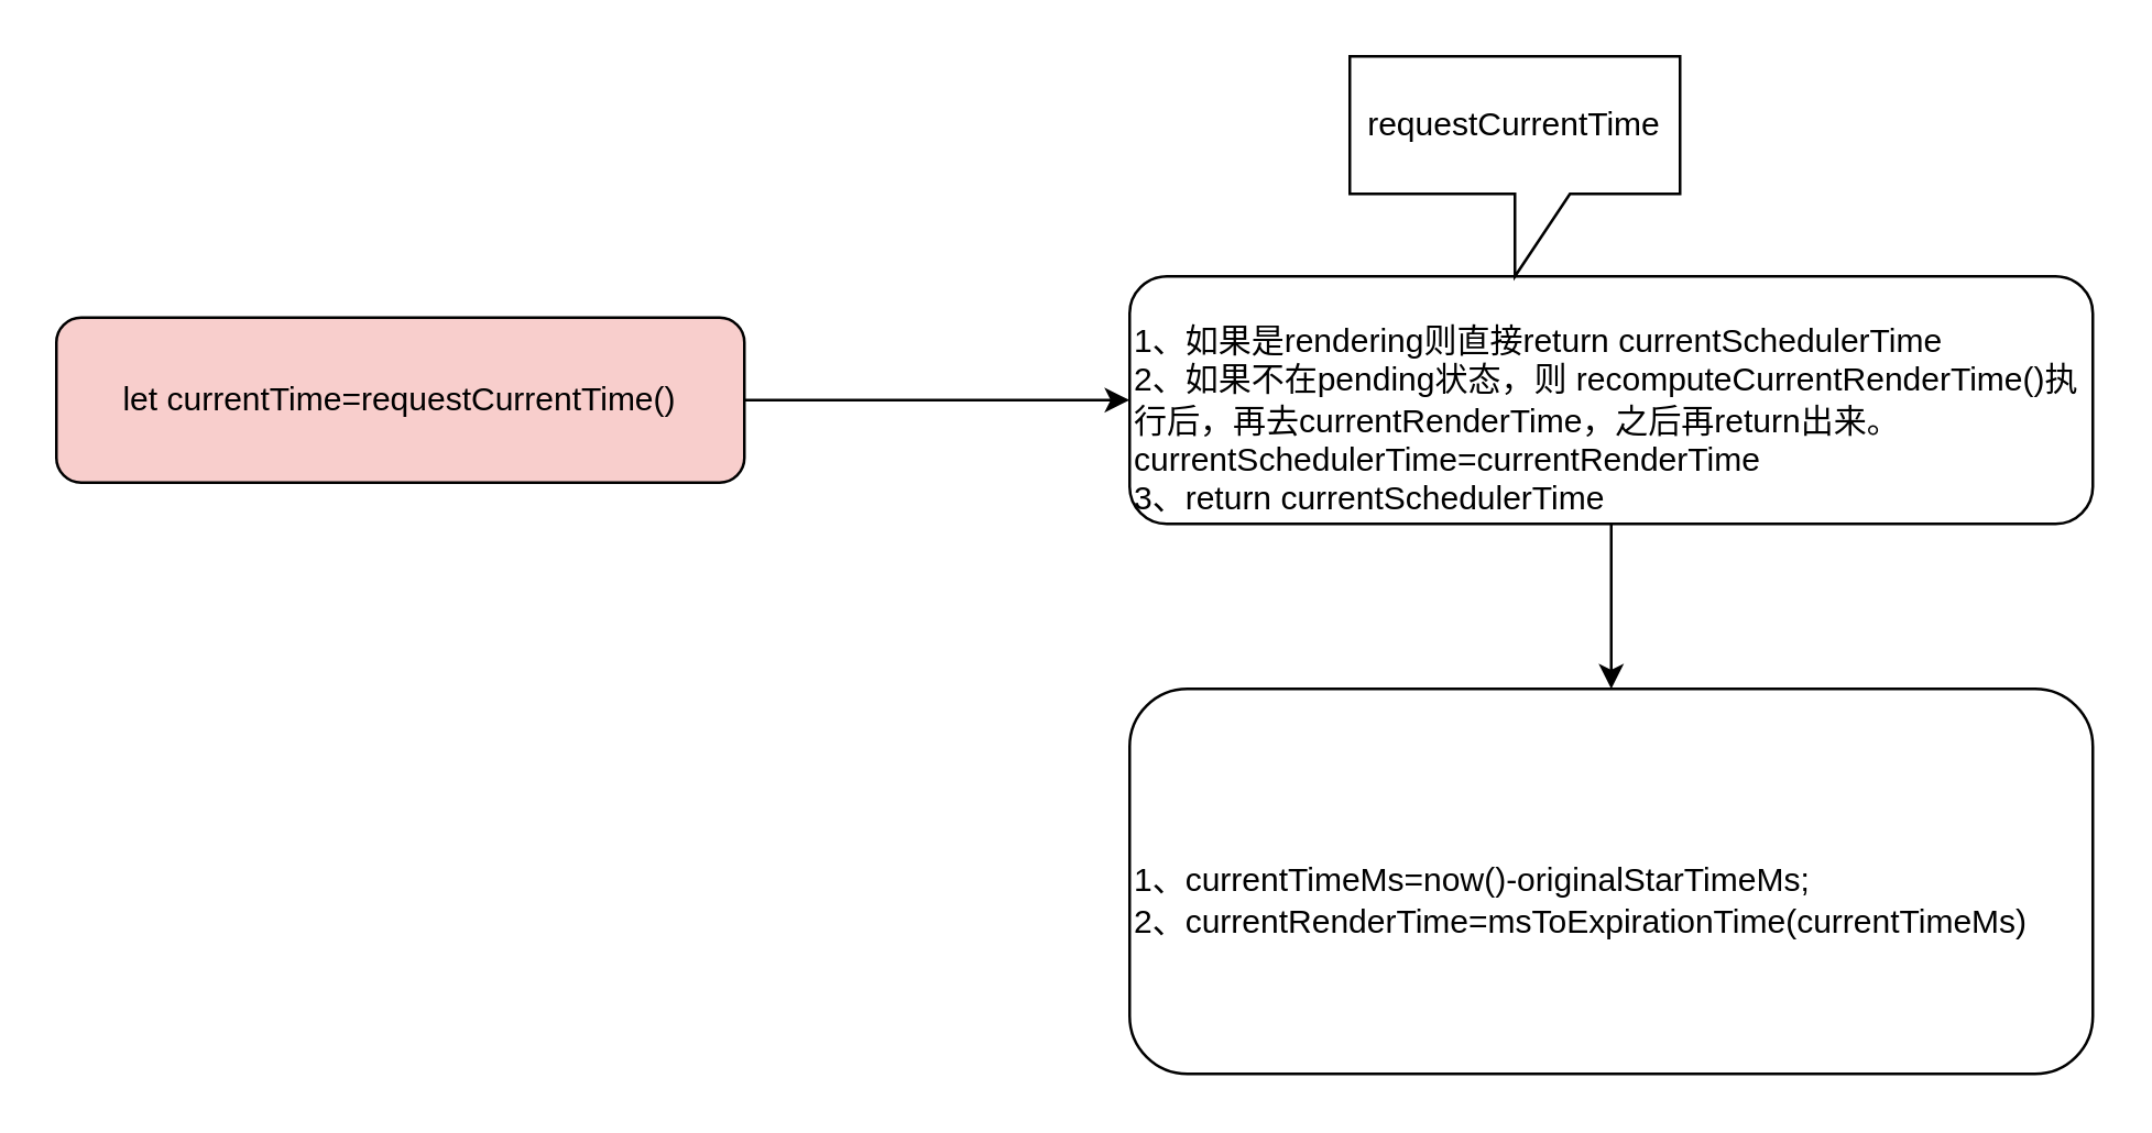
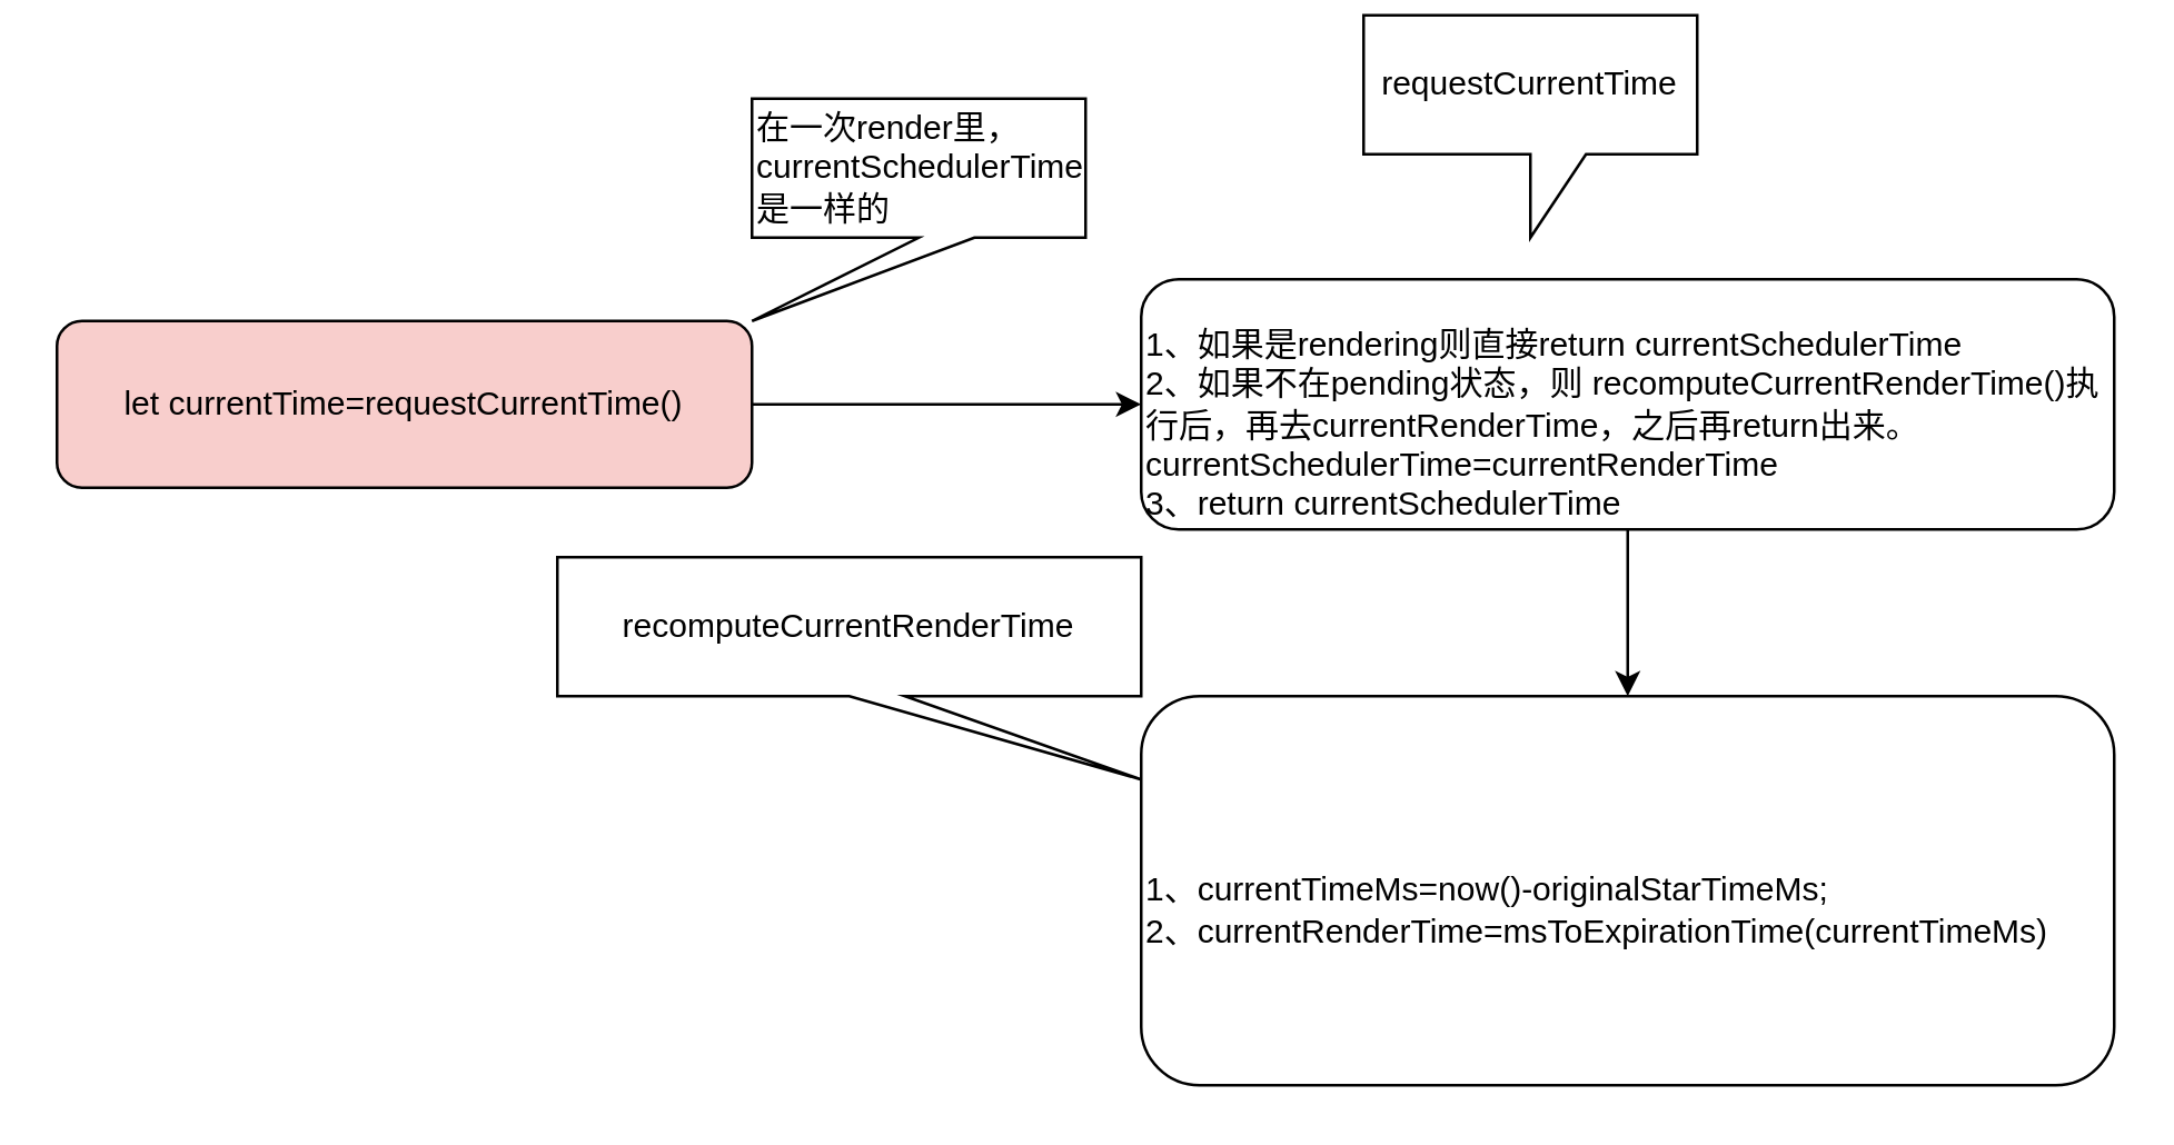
  <mxCell id="0" />
  <mxCell id="1" parent="0" />
  <mxCell id="2" value="" style="edgeStyle=orthogonalEdgeStyle;rounded=0;orthogonalLoop=1;jettySize=auto;html=1;" parent="1" source="3" target="5" edge="1"><mxGeometry relative="1" as="geometry" /></mxCell>
  <mxCell id="3" value="let currentTime=requestCurrentTime()" style="rounded=1;whiteSpace=wrap;html=1;fillColor=#f8cecc;" parent="1" vertex="1"><mxGeometry x="20" y="115" width="250" height="60" as="geometry" /></mxCell>
  <mxCell id="4" value="" style="edgeStyle=orthogonalEdgeStyle;rounded=0;orthogonalLoop=1;jettySize=auto;html=1;" parent="1" source="5" target="6" edge="1"><mxGeometry relative="1" as="geometry" /></mxCell>
  <mxCell id="5" value="&lt;br&gt;1、如果是rendering则直接return currentSchedulerTime&lt;br&gt;2、如果不在pending状态，则 recomputeCurrentRenderTime()执行后，再去currentRenderTime，之后再return出来。&lt;br&gt;currentSchedulerTime=currentRenderTime&lt;br&gt;3、return currentSchedulerTime" style="rounded=1;whiteSpace=wrap;html=1;align=left;" parent="1" vertex="1"><mxGeometry x="410" y="100" width="350" height="90" as="geometry" /></mxCell>
  <mxCell id="6" value="&lt;br&gt;1、currentTimeMs=now()-originalStarTimeMs;&lt;br&gt;2、currentRenderTime=msToExpirationTime(currentTimeMs)" style="rounded=1;whiteSpace=wrap;html=1;align=left;" parent="1" vertex="1"><mxGeometry x="410" y="250" width="350" height="140" as="geometry" /></mxCell>
- <mxCell id="7" value="&lt;span style=&quot;white-space: normal&quot;&gt;requestCurrentTime&lt;/span&gt;" style="shape=callout;whiteSpace=wrap;html=1;perimeter=calloutPerimeter;" parent="1" vertex="1"><mxGeometry x="490" y="20" width="120" height="80" as="geometry" /></mxCell>
+ <mxCell id="7" value="&lt;span style=&quot;white-space: normal&quot;&gt;requestCurrentTime&lt;/span&gt;" style="shape=callout;whiteSpace=wrap;html=1;perimeter=calloutPerimeter;" parent="1" vertex="1"><mxGeometry x="490" y="5" width="120" height="80" as="geometry" /></mxCell>
+ <mxCell id="8" value="recomputeCurrentRenderTime" style="shape=callout;whiteSpace=wrap;html=1;perimeter=calloutPerimeter;position2=1;" parent="1" vertex="1"><mxGeometry x="200" y="200" width="210" height="80" as="geometry" /></mxCell>
+ <mxCell id="9" value="&lt;span style=&quot;white-space: normal&quot;&gt;在一次render里，currentSchedulerTime是一样的&lt;/span&gt;" style="shape=callout;whiteSpace=wrap;html=1;perimeter=calloutPerimeter;position2=0;align=left;" vertex="1" parent="1"><mxGeometry x="270" y="35" width="120" height="80" as="geometry" /></mxCell>
